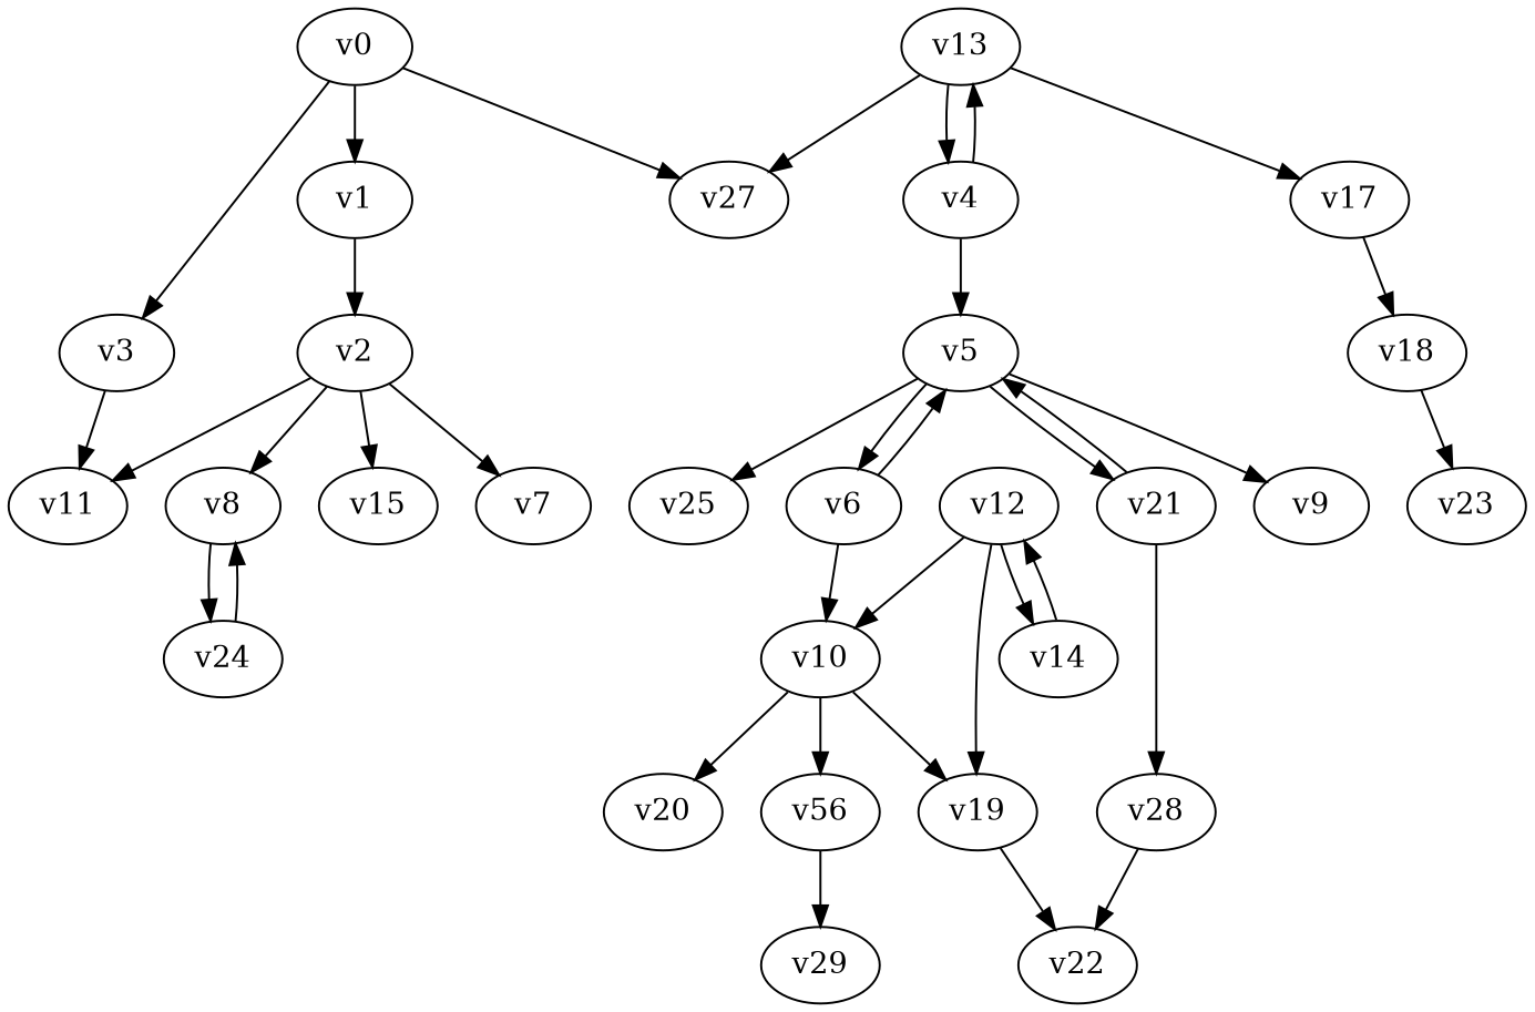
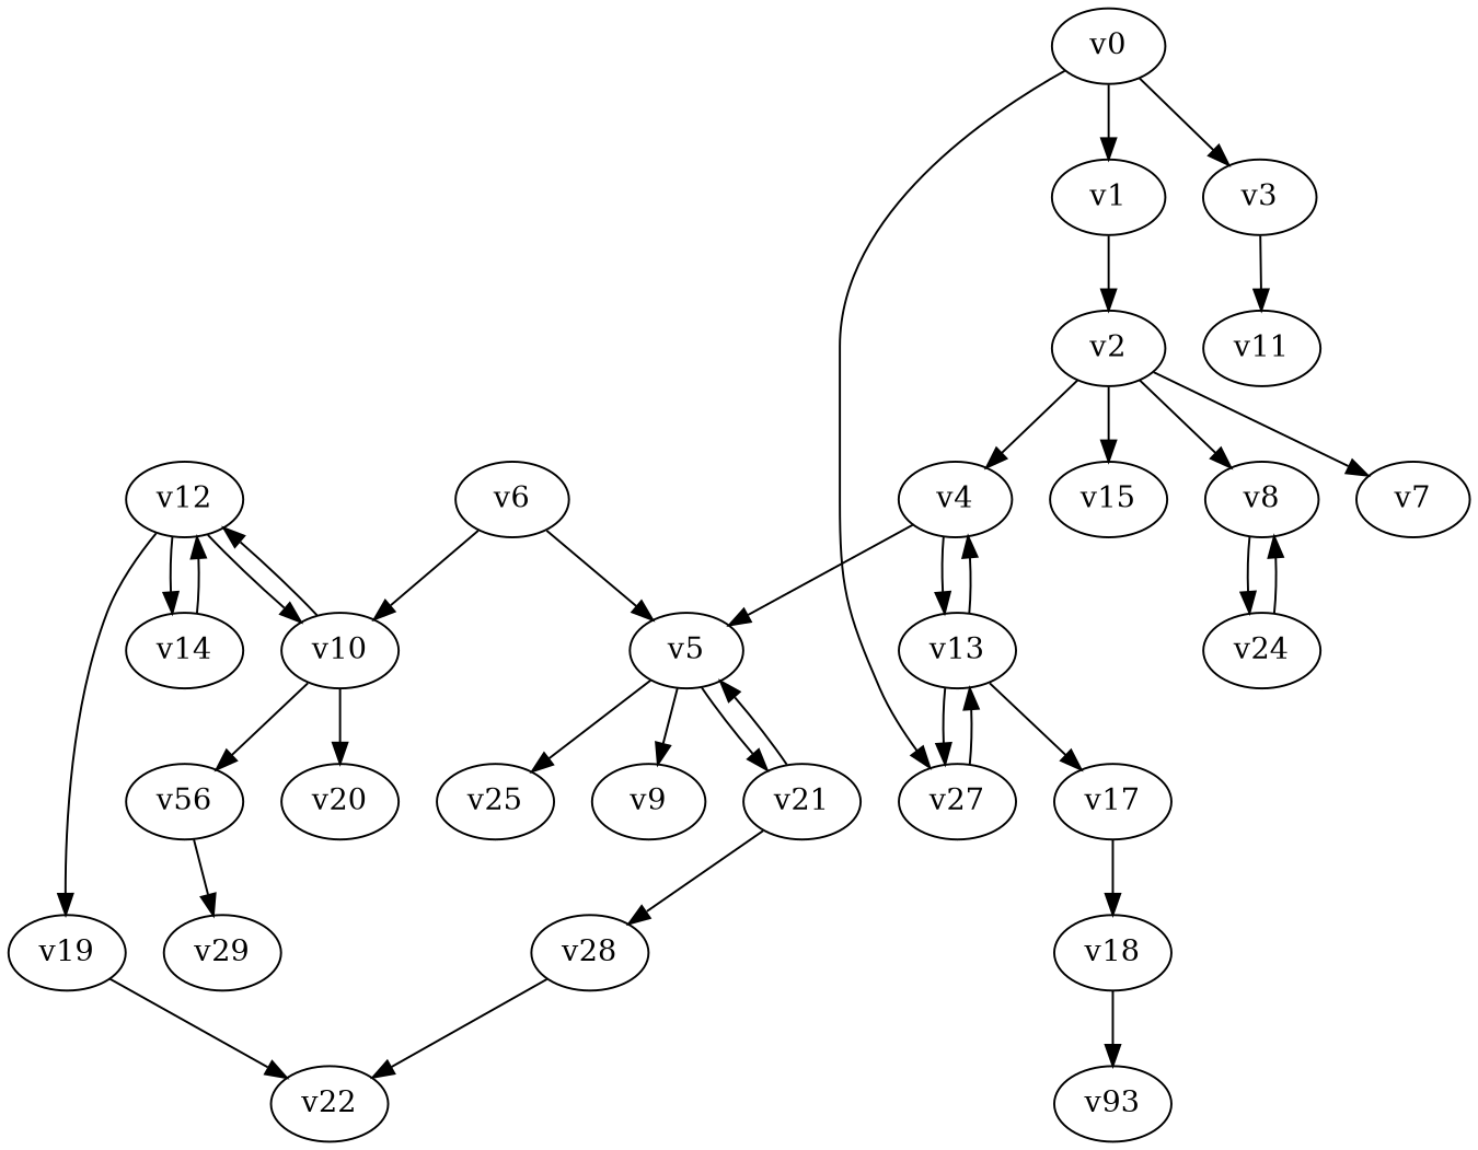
  digraph {
    node [player=1 weight=6]
    v0 [player=0 weight=14]
    v1 [weight=5]
    v3
    v27 [weight=8]
    v2 [player=0 weight=17]
    v11 [weight=11]
    v13 [weight=14]
    v4 [player=0 weight=1]
    v7 [weight=13]
    v8 [player=0 weight=4]
    v15 [weight=8]
    v5 [weight=15]
    v24 [player=0]
    v6 [player=0]
    v9 [weight=12]
    v21 [weight=5]
    v25 [weight=11]
    v17 [weight=0]
    v10 [player=0 weight=12]
    v28 [player=0 weight=7]
    v12 [player=0 weight=1]
    n22 [label=v56 player=0 weight=5]
    v20 [player=0 weight=16]
    v14 [player=0 weight=7]
    v19 [weight=1]
    v29 [weight=14]
    v22 [player=0 weight=9]
    v18 [player=0]
-   v23 [weight=-1]
+   v23 [weight=-1 label=v93]
    v0 -> v1
    v0 -> v3
    v0 -> v27
    v1 -> v2
    v3 -> v11
-   v2 -> v11
+   v27 -> v13
+   v2 -> v4
    v2 -> v7
    v2 -> v8
    v2 -> v15
    v13 -> v27
    v13 -> v4
    v13 -> v17
    v4 -> v13
    v4 -> v5
    v8 -> v24
-   v5 -> v6
    v5 -> v9
    v5 -> v21
    v5 -> v25
    v24 -> v8
    v6 -> v5
    v6 -> v10
    v21 -> v5
    v21 -> v28
    v17 -> v18
-   v10 -> v19
+   v10 -> v12
    v10 -> n22
    v10 -> v20
    v28 -> v22
    v12 -> v10
    v12 -> v14
    v12 -> v19
    n22 -> v29
    v14 -> v12
    v19 -> v22
    v18 -> v23
  }
